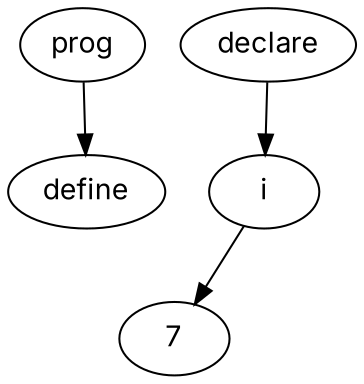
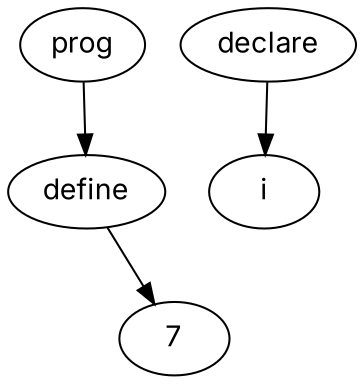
  digraph {
    fontname=Inter
    node [fontname=Inter]
    edge [fontname=Inter]
    n1 [label=prog]
    n2 [label=define]
    n3 [label=7]
    n4 [label=declare]
    n5 [label=i]
    n1 -> n2
-   n5 -> n3
+   n2 -> n3
    n4 -> n5
  }
